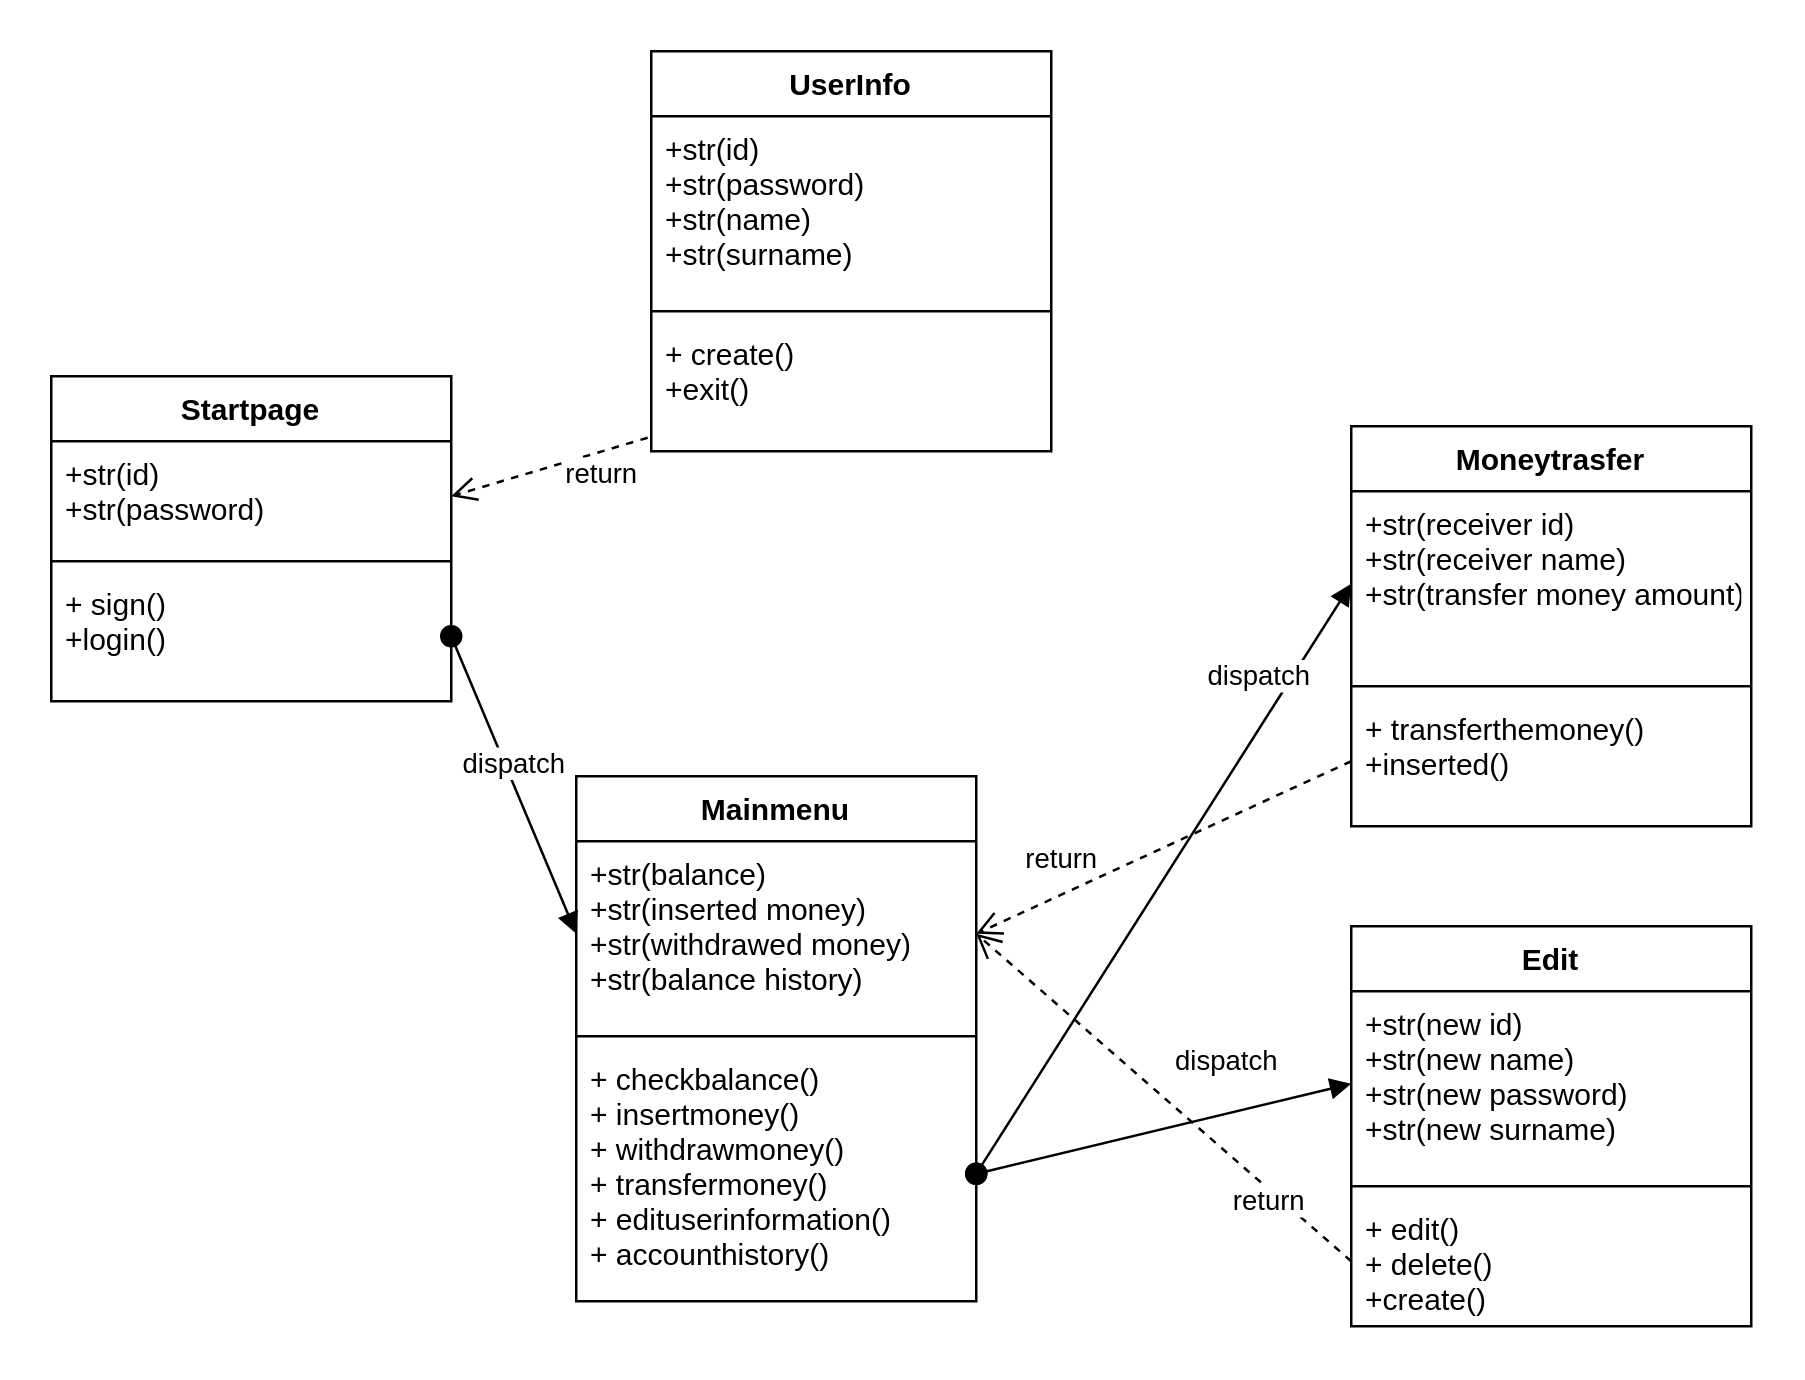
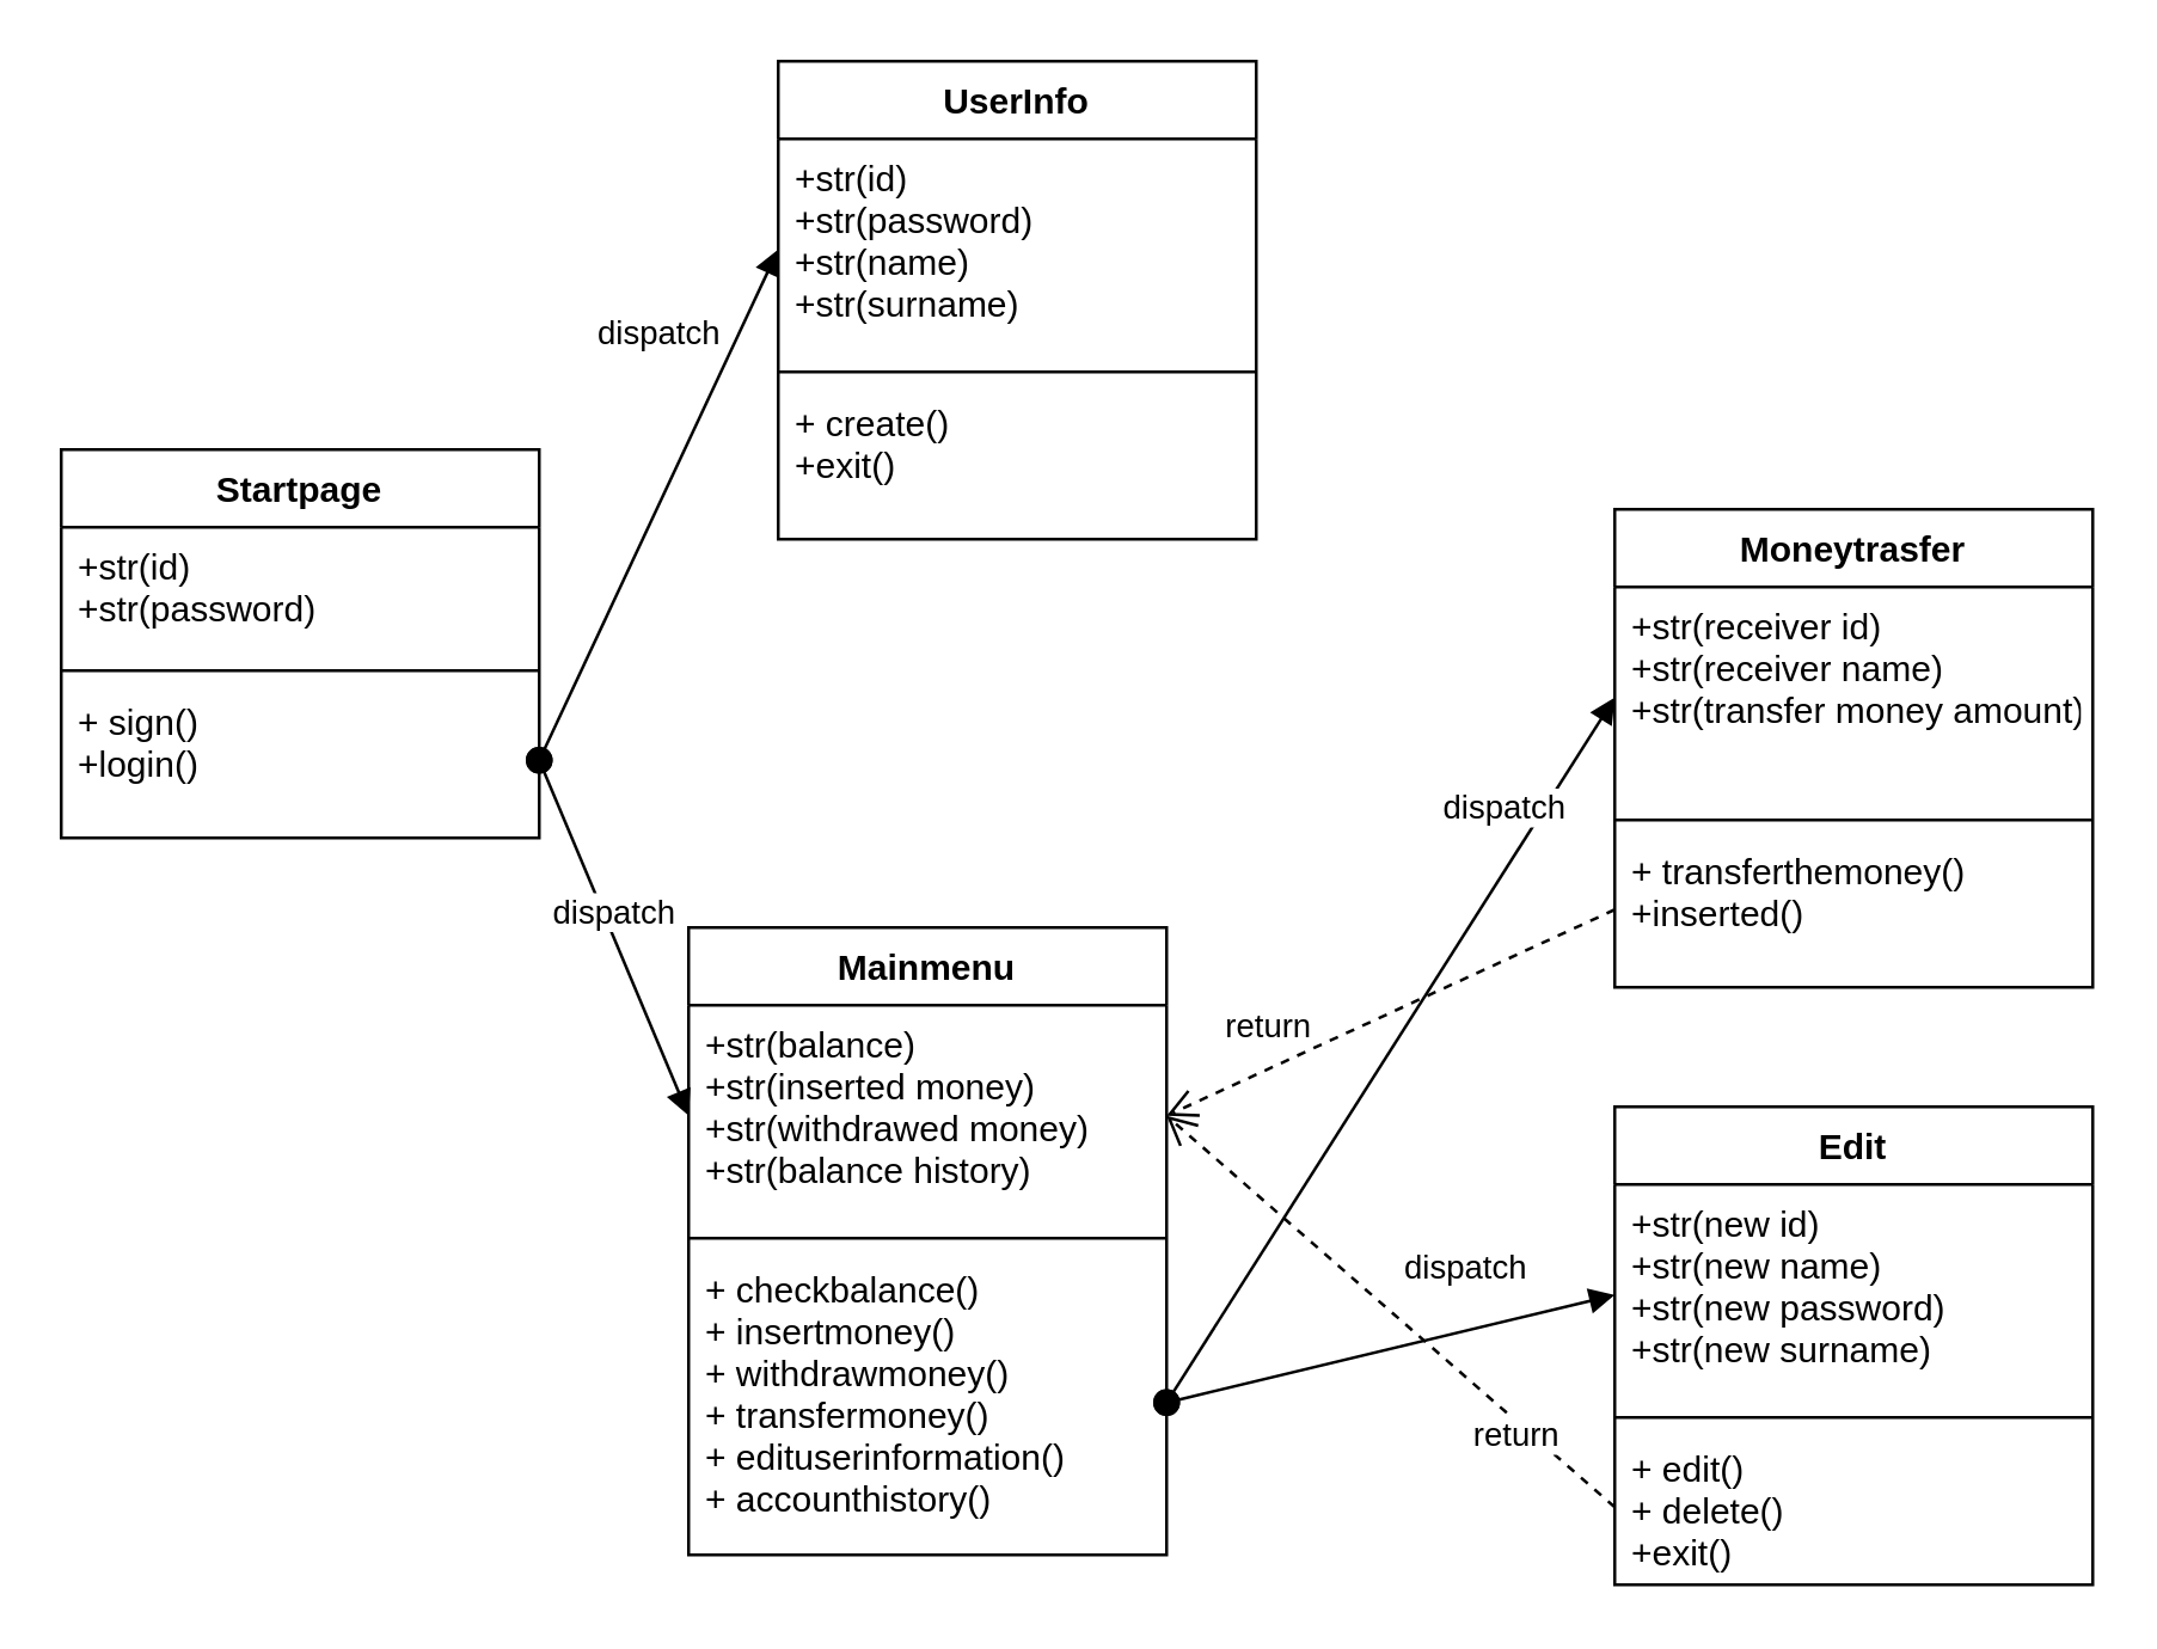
  <mxCell id="0" />
  <mxCell id="1" parent="0" />
  <mxCell id="2" value="Startpage" style="swimlane;fontStyle=1;align=center;verticalAlign=top;childLayout=stackLayout;horizontal=1;startSize=26;horizontalStack=0;resizeParent=1;resizeParentMax=0;resizeLast=0;collapsible=1;marginBottom=0;" vertex="1" parent="1"><mxGeometry x="20" y="150" width="160" height="130" as="geometry"><mxRectangle x="120" y="80" width="100" height="26" as="alternateBounds" /></mxGeometry></mxCell>
  <mxCell id="3" value="+str(id)&#10;+str(password)" style="text;strokeColor=none;fillColor=none;align=left;verticalAlign=top;spacingLeft=4;spacingRight=4;overflow=hidden;rotatable=0;points=[[0,0.5],[1,0.5]];portConstraint=eastwest;" vertex="1" parent="2"><mxGeometry y="26" width="160" height="44" as="geometry" /></mxCell>
  <mxCell id="4" value="" style="line;strokeWidth=1;fillColor=none;align=left;verticalAlign=middle;spacingTop=-1;spacingLeft=3;spacingRight=3;rotatable=0;labelPosition=right;points=[];portConstraint=eastwest;" vertex="1" parent="2"><mxGeometry y="70" width="160" height="8" as="geometry" /></mxCell>
  <mxCell id="5" value="+ sign()&#10;+login()" style="text;strokeColor=none;fillColor=none;align=left;verticalAlign=top;spacingLeft=4;spacingRight=4;overflow=hidden;rotatable=0;points=[[0,0.5],[1,0.5]];portConstraint=eastwest;" vertex="1" parent="2"><mxGeometry y="78" width="160" height="52" as="geometry" /></mxCell>
  <mxCell id="6" value="UserInfo" style="swimlane;fontStyle=1;align=center;verticalAlign=top;childLayout=stackLayout;horizontal=1;startSize=26;horizontalStack=0;resizeParent=1;resizeParentMax=0;resizeLast=0;collapsible=1;marginBottom=0;" vertex="1" parent="1"><mxGeometry x="260" y="20" width="160" height="160" as="geometry"><mxRectangle x="120" y="80" width="100" height="26" as="alternateBounds" /></mxGeometry></mxCell>
  <mxCell id="7" value="+str(id)&#10;+str(password)&#10;+str(name)&#10;+str(surname)" style="text;strokeColor=none;fillColor=none;align=left;verticalAlign=top;spacingLeft=4;spacingRight=4;overflow=hidden;rotatable=0;points=[[0,0.5],[1,0.5]];portConstraint=eastwest;" vertex="1" parent="6"><mxGeometry y="26" width="160" height="74" as="geometry" /></mxCell>
  <mxCell id="8" value="" style="line;strokeWidth=1;fillColor=none;align=left;verticalAlign=middle;spacingTop=-1;spacingLeft=3;spacingRight=3;rotatable=0;labelPosition=right;points=[];portConstraint=eastwest;" vertex="1" parent="6"><mxGeometry y="100" width="160" height="8" as="geometry" /></mxCell>
  <mxCell id="9" value="+ create()&#10;+exit()" style="text;strokeColor=none;fillColor=none;align=left;verticalAlign=top;spacingLeft=4;spacingRight=4;overflow=hidden;rotatable=0;points=[[0,0.5],[1,0.5]];portConstraint=eastwest;" vertex="1" parent="6"><mxGeometry y="108" width="160" height="52" as="geometry" /></mxCell>
  <mxCell id="10" value="Mainmenu" style="swimlane;fontStyle=1;align=center;verticalAlign=top;childLayout=stackLayout;horizontal=1;startSize=26;horizontalStack=0;resizeParent=1;resizeParentMax=0;resizeLast=0;collapsible=1;marginBottom=0;" vertex="1" parent="1"><mxGeometry x="230" y="310" width="160" height="210" as="geometry"><mxRectangle x="120" y="80" width="100" height="26" as="alternateBounds" /></mxGeometry></mxCell>
  <mxCell id="11" value="+str(balance)&#10;+str(inserted money)&#10;+str(withdrawed money)&#10;+str(balance history)" style="text;strokeColor=none;fillColor=none;align=left;verticalAlign=top;spacingLeft=4;spacingRight=4;overflow=hidden;rotatable=0;points=[[0,0.5],[1,0.5]];portConstraint=eastwest;" vertex="1" parent="10"><mxGeometry y="26" width="160" height="74" as="geometry" /></mxCell>
  <mxCell id="12" value="" style="line;strokeWidth=1;fillColor=none;align=left;verticalAlign=middle;spacingTop=-1;spacingLeft=3;spacingRight=3;rotatable=0;labelPosition=right;points=[];portConstraint=eastwest;" vertex="1" parent="10"><mxGeometry y="100" width="160" height="8" as="geometry" /></mxCell>
  <mxCell id="13" value="+ checkbalance()&#10;+ insertmoney()&#10;+ withdrawmoney()&#10;+ transfermoney()&#10;+ edituserinformation()&#10;+ accounthistory()" style="text;strokeColor=none;fillColor=none;align=left;verticalAlign=top;spacingLeft=4;spacingRight=4;overflow=hidden;rotatable=0;points=[[0,0.5],[1,0.5]];portConstraint=eastwest;" vertex="1" parent="10"><mxGeometry y="108" width="160" height="102" as="geometry" /></mxCell>
  <mxCell id="14" value="Moneytrasfer" style="swimlane;fontStyle=1;align=center;verticalAlign=top;childLayout=stackLayout;horizontal=1;startSize=26;horizontalStack=0;resizeParent=1;resizeParentMax=0;resizeLast=0;collapsible=1;marginBottom=0;" vertex="1" parent="1"><mxGeometry x="540" y="170" width="160" height="160" as="geometry"><mxRectangle x="120" y="80" width="100" height="26" as="alternateBounds" /></mxGeometry></mxCell>
  <mxCell id="15" value="+str(receiver id)&#10;+str(receiver name)&#10;+str(transfer money amount)" style="text;strokeColor=none;fillColor=none;align=left;verticalAlign=top;spacingLeft=4;spacingRight=4;overflow=hidden;rotatable=0;points=[[0,0.5],[1,0.5]];portConstraint=eastwest;" vertex="1" parent="14"><mxGeometry y="26" width="160" height="74" as="geometry" /></mxCell>
  <mxCell id="16" value="" style="line;strokeWidth=1;fillColor=none;align=left;verticalAlign=middle;spacingTop=-1;spacingLeft=3;spacingRight=3;rotatable=0;labelPosition=right;points=[];portConstraint=eastwest;" vertex="1" parent="14"><mxGeometry y="100" width="160" height="8" as="geometry" /></mxCell>
  <mxCell id="17" value="+ transferthemoney()&#10;+inserted()" style="text;strokeColor=none;fillColor=none;align=left;verticalAlign=top;spacingLeft=4;spacingRight=4;overflow=hidden;rotatable=0;points=[[0,0.5],[1,0.5]];portConstraint=eastwest;" vertex="1" parent="14"><mxGeometry y="108" width="160" height="52" as="geometry" /></mxCell>
  <mxCell id="18" value="Edit" style="swimlane;fontStyle=1;align=center;verticalAlign=top;childLayout=stackLayout;horizontal=1;startSize=26;horizontalStack=0;resizeParent=1;resizeParentMax=0;resizeLast=0;collapsible=1;marginBottom=0;" vertex="1" parent="1"><mxGeometry x="540" y="370" width="160" height="160" as="geometry"><mxRectangle x="120" y="80" width="100" height="26" as="alternateBounds" /></mxGeometry></mxCell>
  <mxCell id="19" value="+str(new id)&#10;+str(new name)&#10;+str(new password)&#10;+str(new surname)" style="text;strokeColor=none;fillColor=none;align=left;verticalAlign=top;spacingLeft=4;spacingRight=4;overflow=hidden;rotatable=0;points=[[0,0.5],[1,0.5]];portConstraint=eastwest;" vertex="1" parent="18"><mxGeometry y="26" width="160" height="74" as="geometry" /></mxCell>
  <mxCell id="20" value="" style="line;strokeWidth=1;fillColor=none;align=left;verticalAlign=middle;spacingTop=-1;spacingLeft=3;spacingRight=3;rotatable=0;labelPosition=right;points=[];portConstraint=eastwest;" vertex="1" parent="18"><mxGeometry y="100" width="160" height="8" as="geometry" /></mxCell>
- <mxCell id="21" value="+ edit()&#10;+ delete()&#10;+create()" style="text;strokeColor=none;fillColor=none;align=left;verticalAlign=top;spacingLeft=4;spacingRight=4;overflow=hidden;rotatable=0;points=[[0,0.5],[1,0.5]];portConstraint=eastwest;" vertex="1" parent="18"><mxGeometry y="108" width="160" height="52" as="geometry" /></mxCell>
- <mxCell id="22" value="return" style="html=1;verticalAlign=bottom;endArrow=open;dashed=1;endSize=8;exitX=-0.009;exitY=0.896;exitDx=0;exitDy=0;exitPerimeter=0;entryX=1;entryY=0.5;entryDx=0;entryDy=0;" edge="1" parent="1" source="9" target="3"><mxGeometry x="-0.403" y="17" relative="1" as="geometry"><mxPoint x="280" y="200" as="sourcePoint" /><mxPoint x="200" y="200" as="targetPoint" /><mxPoint as="offset" /></mxGeometry></mxCell>
+ <mxCell id="21" value="+ edit()&#10;+ delete()&#10;+exit()" style="text;strokeColor=none;fillColor=none;align=left;verticalAlign=top;spacingLeft=4;spacingRight=4;overflow=hidden;rotatable=0;points=[[0,0.5],[1,0.5]];portConstraint=eastwest;" vertex="1" parent="18"><mxGeometry y="108" width="160" height="52" as="geometry" /></mxCell>
+ <mxCell id="23" value="dispatch" style="html=1;verticalAlign=bottom;startArrow=oval;startFill=1;endArrow=block;startSize=8;entryX=0;entryY=0.5;entryDx=0;entryDy=0;exitX=1;exitY=0.5;exitDx=0;exitDy=0;" edge="1" parent="1" source="5" target="7"><mxGeometry x="0.465" y="21" width="60" relative="1" as="geometry"><mxPoint x="180" y="200" as="sourcePoint" /><mxPoint x="130" y="90" as="targetPoint" /><mxPoint x="1" as="offset" /></mxGeometry></mxCell>
  <mxCell id="24" value="dispatch" style="html=1;verticalAlign=bottom;startArrow=oval;startFill=1;endArrow=block;startSize=8;exitX=1;exitY=0.5;exitDx=0;exitDy=0;entryX=0;entryY=0.5;entryDx=0;entryDy=0;" edge="1" parent="1" source="5" target="11"><mxGeometry width="60" relative="1" as="geometry"><mxPoint x="190" y="230" as="sourcePoint" /><mxPoint x="250" y="230" as="targetPoint" /></mxGeometry></mxCell>
  <mxCell id="25" value="dispatch" style="html=1;verticalAlign=bottom;startArrow=oval;startFill=1;endArrow=block;startSize=8;exitX=1;exitY=0.5;exitDx=0;exitDy=0;entryX=0;entryY=0.5;entryDx=0;entryDy=0;" edge="1" parent="1" source="13" target="15"><mxGeometry x="0.578" y="6" width="60" relative="1" as="geometry"><mxPoint x="450" y="250" as="sourcePoint" /><mxPoint x="510" y="250" as="targetPoint" /><mxPoint as="offset" /></mxGeometry></mxCell>
  <mxCell id="26" value="return" style="html=1;verticalAlign=bottom;endArrow=open;dashed=1;endSize=8;exitX=0;exitY=0.5;exitDx=0;exitDy=0;entryX=1;entryY=0.5;entryDx=0;entryDy=0;" edge="1" parent="1" source="17" target="11"><mxGeometry x="0.515" y="-5" relative="1" as="geometry"><mxPoint x="550" y="350" as="sourcePoint" /><mxPoint x="470" y="350" as="targetPoint" /><mxPoint as="offset" /></mxGeometry></mxCell>
  <mxCell id="27" value="dispatch" style="html=1;verticalAlign=bottom;startArrow=oval;startFill=1;endArrow=block;startSize=8;exitX=1;exitY=0.5;exitDx=0;exitDy=0;entryX=0;entryY=0.5;entryDx=0;entryDy=0;" edge="1" parent="1" source="13" target="19"><mxGeometry x="0.37" y="12" width="60" relative="1" as="geometry"><mxPoint x="450" y="410" as="sourcePoint" /><mxPoint x="510" y="410" as="targetPoint" /><mxPoint as="offset" /></mxGeometry></mxCell>
  <mxCell id="28" value="return" style="html=1;verticalAlign=bottom;endArrow=open;dashed=1;endSize=8;exitX=0;exitY=0.5;exitDx=0;exitDy=0;entryX=1;entryY=0.5;entryDx=0;entryDy=0;" edge="1" parent="1" source="21" target="11"><mxGeometry x="-0.648" y="10" relative="1" as="geometry"><mxPoint x="520" y="480" as="sourcePoint" /><mxPoint x="440" y="480" as="targetPoint" /><mxPoint as="offset" /></mxGeometry></mxCell>
